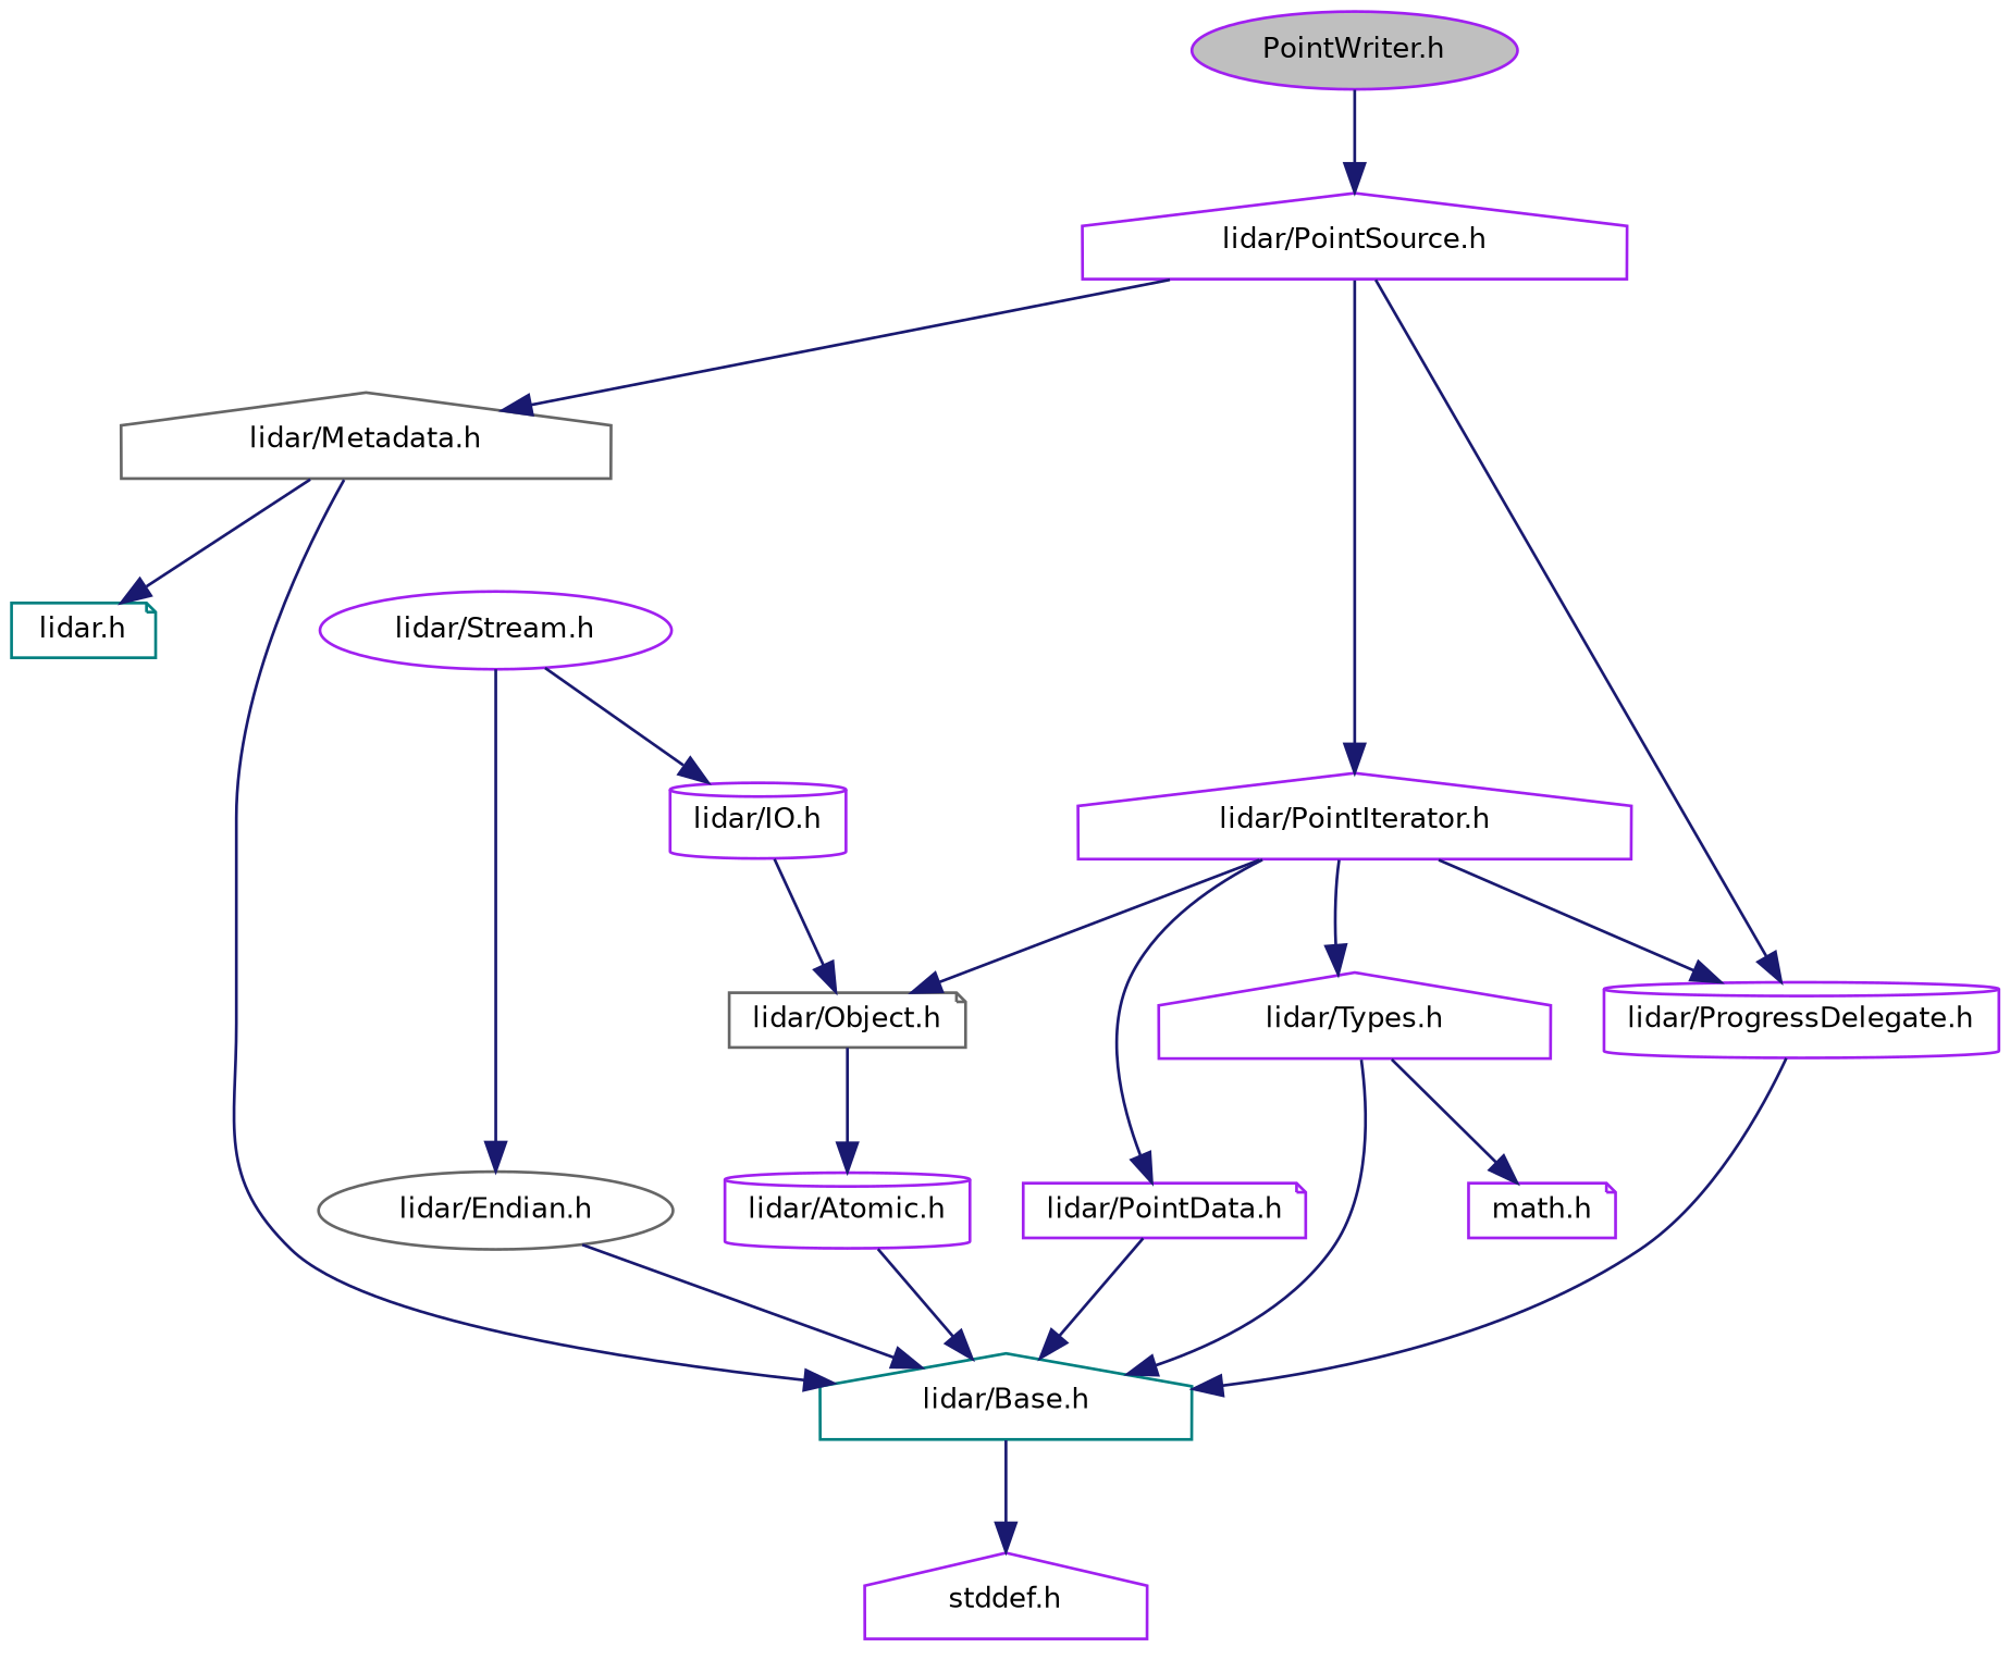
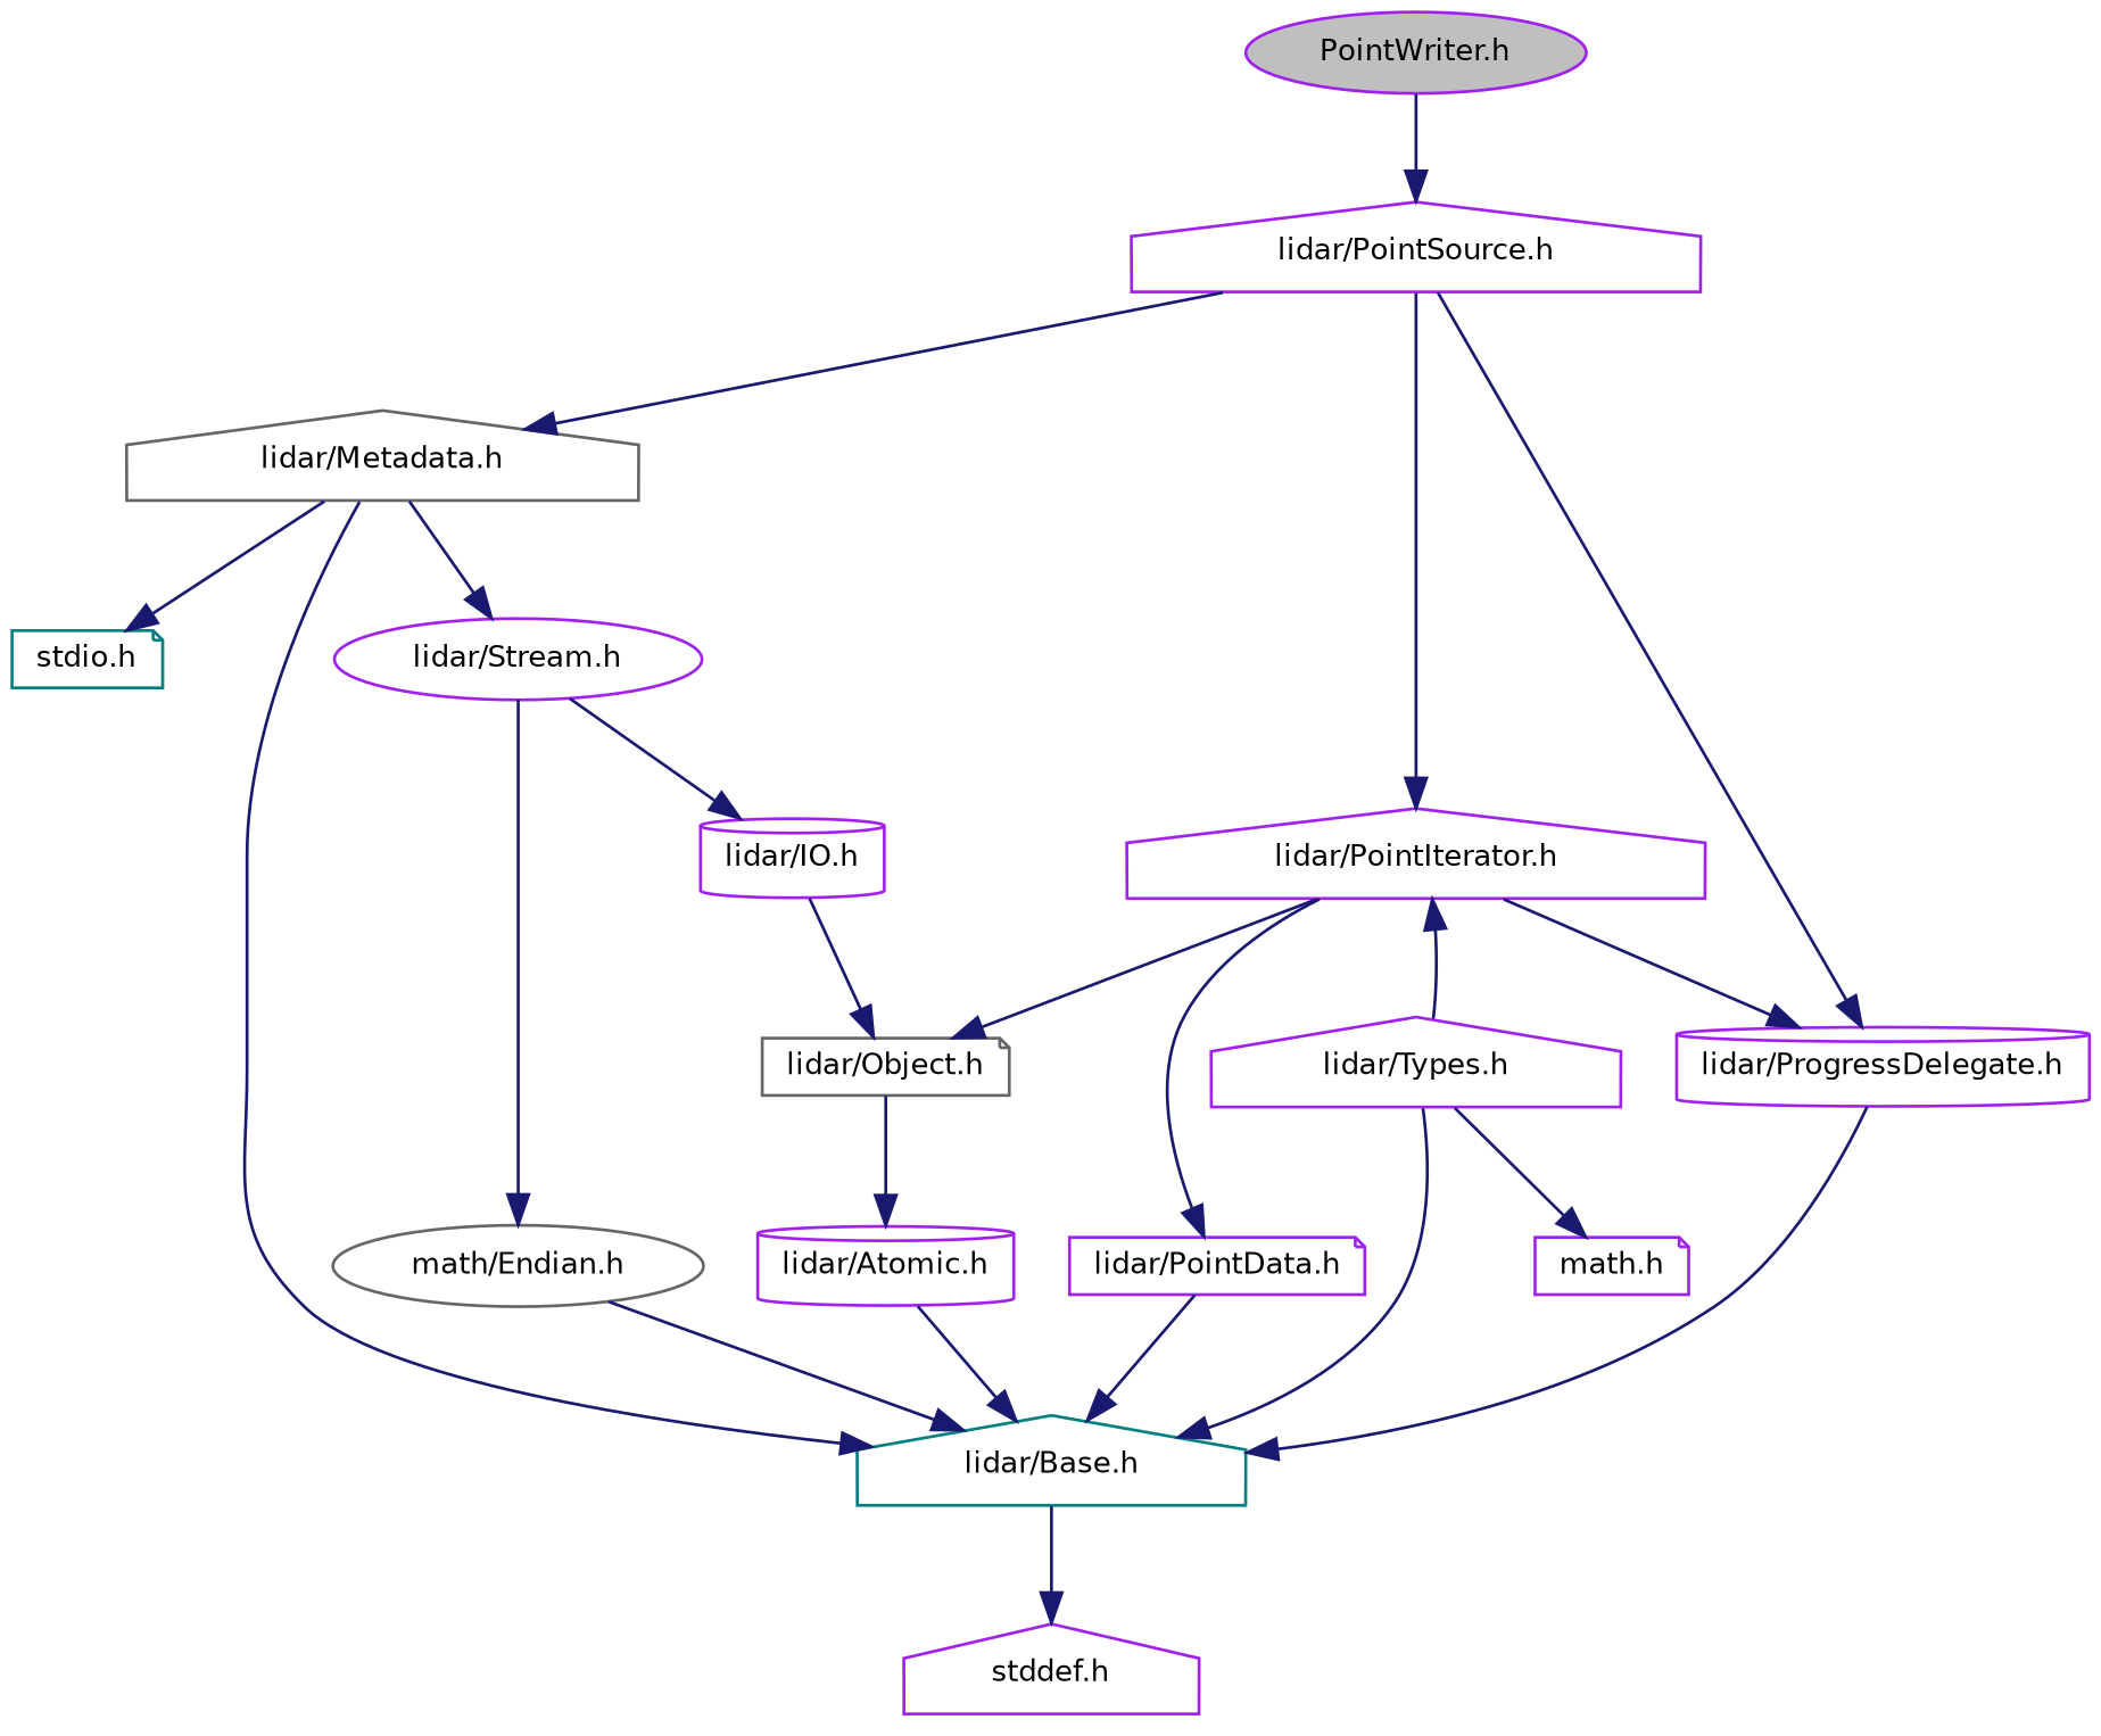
  digraph {
    node [color=purple fontname=Helvetica fontsize=10 shape=house]
    edge [color=midnightblue fontname=Helvetica fontsize=10 labelfontname=Helvetica labelfontsize=10 style=solid]
    n1 [fillcolor=grey75 fontcolor=black height=0.2 label="PointWriter.h" shape=ellipse style=filled width=0.4]
    n2 [height=0.2 label="lidar/PointSource.h" width=0.4]
    n3 [color=gray40 height=0.2 label="lidar/Metadata.h" width=0.4]
    n4 [height=0.2 label="lidar/PointIterator.h" width=0.4]
    n5 [height=0.2 label="lidar/ProgressDelegate.h" shape=cylinder width=0.4]
    n6 [color=teal height=0.2 label="lidar/Base.h" width=0.4]
    n7 [height=0.2 label="lidar/Stream.h" shape=ellipse width=0.4]
-   n8 [color=teal height=0.2 label="lidar.h" shape=note width=0.4]
+   n8 [color=teal height=0.2 label="stdio.h" shape=note width=0.4]
    n9 [color=gray40 height=0.2 label="lidar/Object.h" shape=note width=0.4]
    n10 [height=0.2 label="lidar/Types.h" width=0.4]
    n11 [height=0.2 label="lidar/PointData.h" shape=note width=0.4]
    n12 [height=0.2 label="stddef.h" width=0.4]
    n13 [height=0.2 label="lidar/IO.h" shape=cylinder width=0.4]
-   n14 [color=gray40 height=0.2 label="lidar/Endian.h" shape=ellipse width=0.4]
+   n14 [color=gray40 height=0.2 label="math/Endian.h" shape=ellipse width=0.4]
    n15 [height=0.2 label="lidar/Atomic.h" shape=cylinder width=0.4]
    n16 [height=0.2 label="math.h" shape=note width=0.4]
    n1 -> n2
    n2 -> n3
    n2 -> n4
    n2 -> n5
    n3 -> n6
+   n3 -> n7
    n3 -> n8
    n4 -> n5
    n4 -> n9
-   n4 -> n10
+   n10 -> n4
    n4 -> n11
    n5 -> n6
    n6 -> n12
    n7 -> n13
    n7 -> n14
    n9 -> n15
    n10 -> n6
    n10 -> n16
    n11 -> n6
    n13 -> n9
    n14 -> n6
    n15 -> n6
  }
